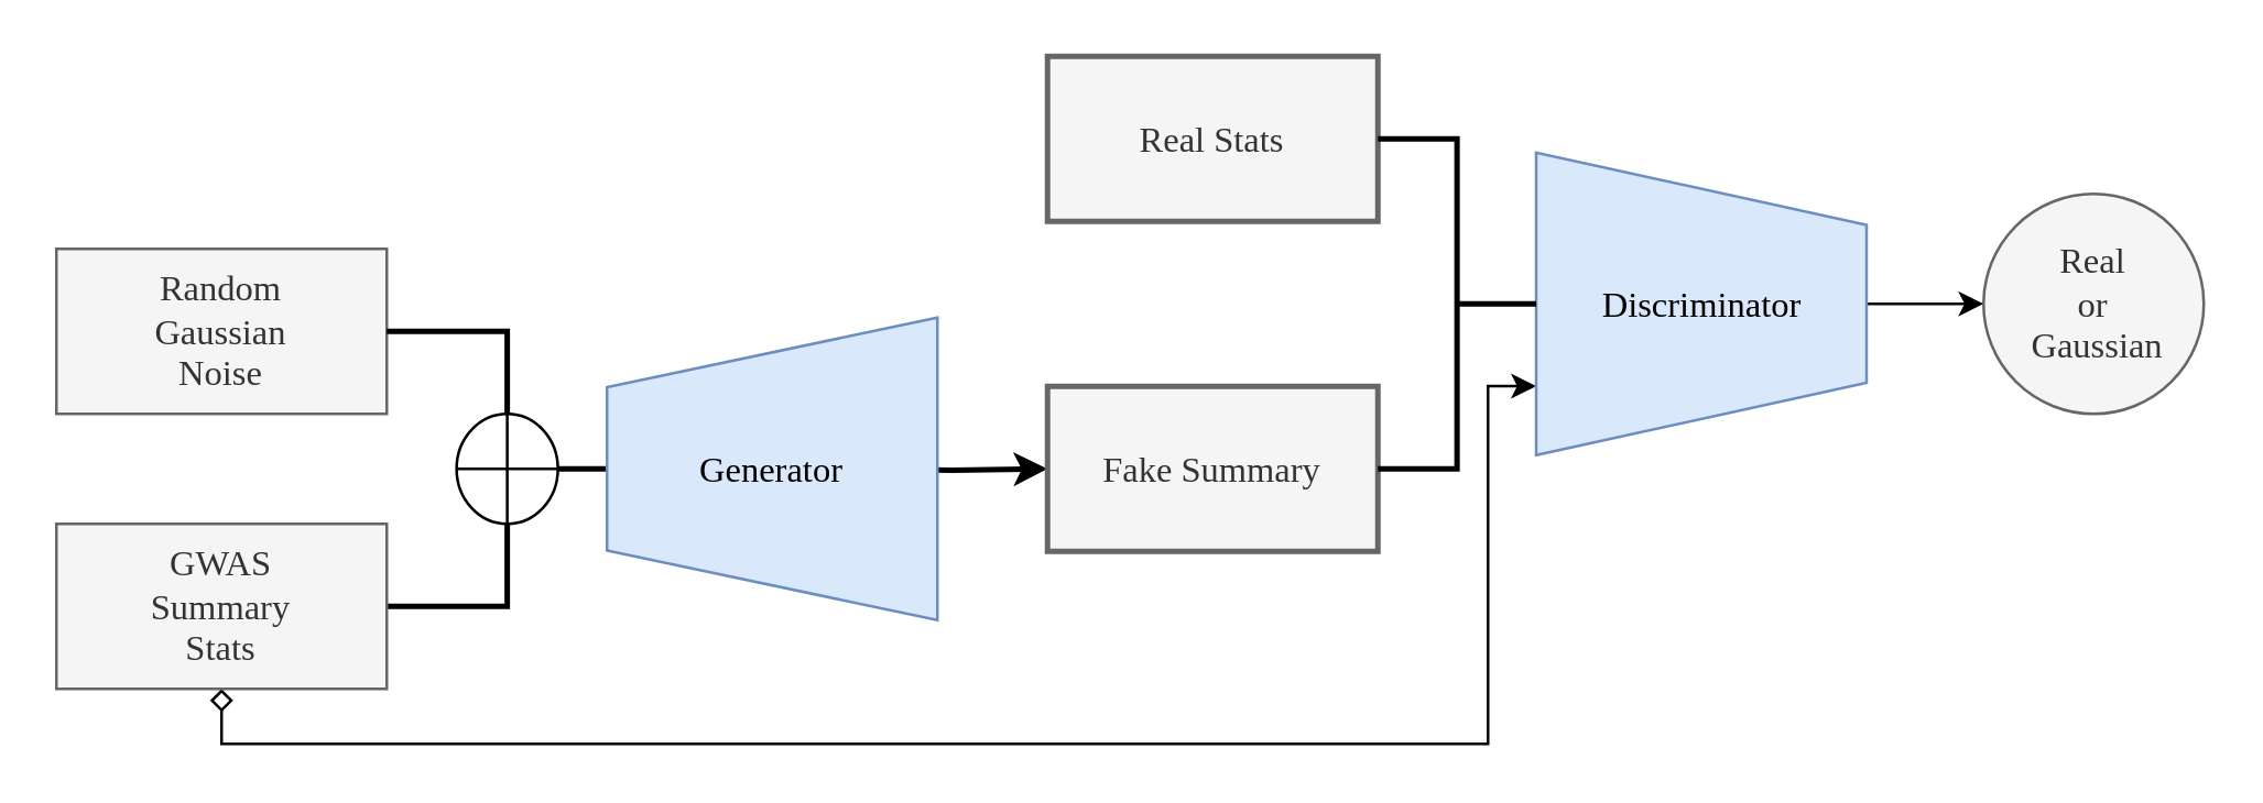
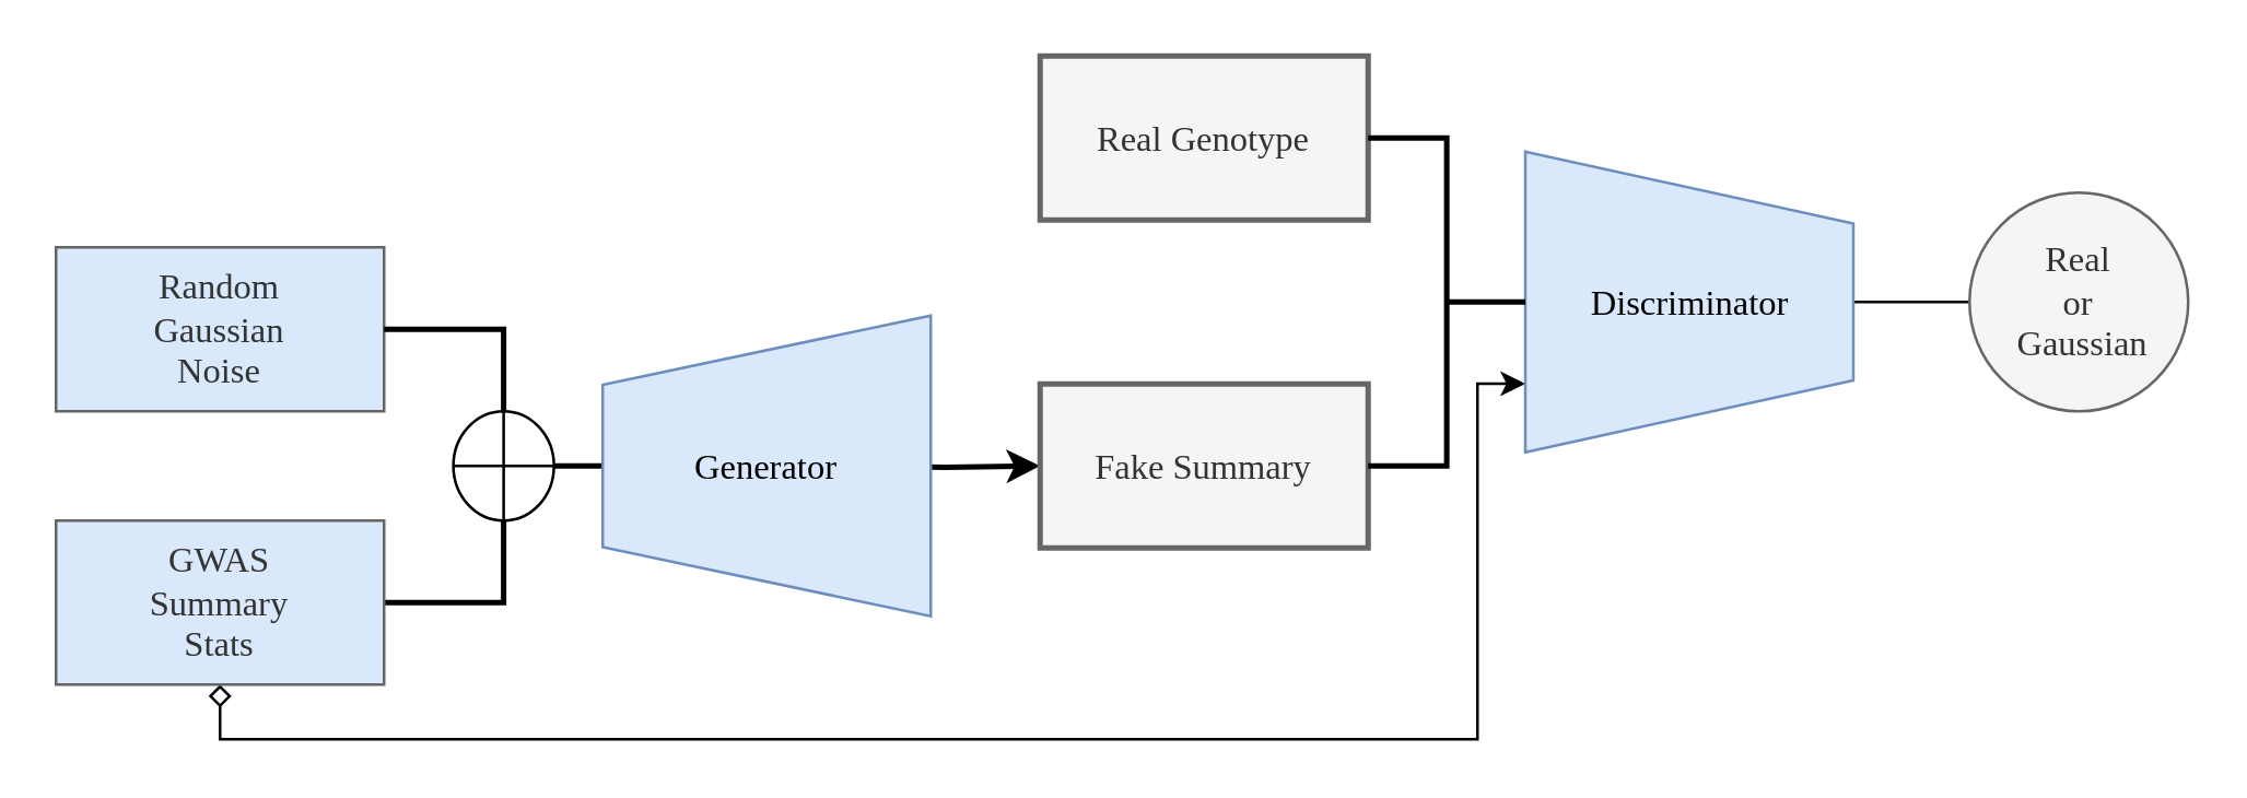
  <mxCell id="0" />
  <mxCell id="1" parent="0" />
  <mxCell id="2" style="edgeStyle=orthogonalEdgeStyle;rounded=0;orthogonalLoop=1;jettySize=auto;html=1;exitX=0.228;exitY=1;exitDx=0;exitDy=0;exitPerimeter=0;endArrow=diamond;endFill=0;entryX=0.5;entryY=1;entryDx=0;entryDy=0;startArrow=classic;startFill=1;" edge="1" parent="1" source="10" target="6"><mxGeometry relative="1" as="geometry"><mxPoint x="540" y="250" as="targetPoint" /><Array as="points"><mxPoint x="540" y="140" /><mxPoint x="540" y="270" /><mxPoint x="80" y="270" /></Array></mxGeometry></mxCell>
- <mxCell id="3" value="&lt;div style=&quot;font-size: 13px;&quot;&gt;&lt;font style=&quot;font-size: 13px;&quot;&gt;Random&lt;br style=&quot;font-size: 13px;&quot;&gt;&lt;/font&gt;&lt;/div&gt;&lt;div style=&quot;font-size: 13px;&quot;&gt;&lt;font style=&quot;font-size: 13px;&quot;&gt;Gaussian&lt;/font&gt;&lt;/div&gt;&lt;div style=&quot;font-size: 13px;&quot;&gt;&lt;font style=&quot;font-size: 13px;&quot;&gt;Noise&lt;br style=&quot;font-size: 13px;&quot;&gt;&lt;/font&gt;&lt;/div&gt;" style="rounded=0;html=1;rotation=0;whiteSpace=wrap;direction=east;fillColor=#f5f5f5;fontColor=#333333;strokeColor=#666666;fontSize=13;fontFamily=Verdana;" vertex="1" parent="1"><mxGeometry x="20" y="90" width="120" height="60" as="geometry" /></mxCell>
+ <mxCell id="3" value="&lt;div style=&quot;font-size: 13px;&quot;&gt;&lt;font style=&quot;font-size: 13px;&quot;&gt;Random&lt;br style=&quot;font-size: 13px;&quot;&gt;&lt;/font&gt;&lt;/div&gt;&lt;div style=&quot;font-size: 13px;&quot;&gt;&lt;font style=&quot;font-size: 13px;&quot;&gt;Gaussian&lt;/font&gt;&lt;/div&gt;&lt;div style=&quot;font-size: 13px;&quot;&gt;&lt;font style=&quot;font-size: 13px;&quot;&gt;Noise&lt;br style=&quot;font-size: 13px;&quot;&gt;&lt;/font&gt;&lt;/div&gt;" style="rounded=0;html=1;rotation=0;whiteSpace=wrap;direction=east;fillColor=#dae8fc;fontColor=#333333;strokeColor=#666666;fontSize=13;fontFamily=Verdana;" vertex="1" parent="1"><mxGeometry x="20" y="90" width="120" height="60" as="geometry" /></mxCell>
  <mxCell id="4" value="" style="edgeStyle=orthogonalEdgeStyle;rounded=0;orthogonalLoop=1;jettySize=auto;html=1;entryX=0;entryY=0.5;entryDx=0;entryDy=0;strokeWidth=2;fontSize=13;fontFamily=Verdana;" edge="1" parent="1" target="8"><mxGeometry relative="1" as="geometry"><mxPoint x="310" y="170" as="sourcePoint" /><mxPoint x="385" y="170" as="targetPoint" /></mxGeometry></mxCell>
  <mxCell id="5" value="" style="strokeWidth=2;html=1;shape=mxgraph.flowchart.annotation_2;align=left;labelPosition=right;pointerEvents=1;rotation=-180;fontSize=13;fontFamily=Verdana;" vertex="1" parent="1"><mxGeometry x="140" y="120" width="87.5" height="100" as="geometry" /></mxCell>
- <mxCell id="6" value="&lt;div&gt;&lt;font style=&quot;font-size: 13px;&quot;&gt;GWAS&lt;/font&gt;&lt;/div&gt;&lt;div&gt;&lt;font style=&quot;font-size: 13px;&quot;&gt;Summary&lt;/font&gt;&lt;/div&gt;&lt;div&gt;&lt;font style=&quot;font-size: 13px;&quot;&gt;Stats&lt;/font&gt;&lt;/div&gt;" style="rounded=0;whiteSpace=wrap;html=1;rotation=0;verticalAlign=middle;fillColor=#f5f5f5;fontColor=#333333;strokeColor=#666666;fontSize=13;fontFamily=Verdana;" vertex="1" parent="1"><mxGeometry x="20" y="190" width="120" height="60" as="geometry" /></mxCell>
- <mxCell id="7" value="&lt;font style=&quot;font-size: 13px;&quot;&gt;Real Stats&lt;br&gt;&lt;/font&gt;" style="rounded=0;whiteSpace=wrap;html=1;arcSize=8;strokeWidth=2;fillColor=#f5f5f5;fontColor=#333333;strokeColor=#666666;fontSize=13;fontFamily=Verdana;" vertex="1" parent="1"><mxGeometry x="380" y="20" width="120" height="60" as="geometry" /></mxCell>
+ <mxCell id="6" value="&lt;div&gt;&lt;font style=&quot;font-size: 13px;&quot;&gt;GWAS&lt;/font&gt;&lt;/div&gt;&lt;div&gt;&lt;font style=&quot;font-size: 13px;&quot;&gt;Summary&lt;/font&gt;&lt;/div&gt;&lt;div&gt;&lt;font style=&quot;font-size: 13px;&quot;&gt;Stats&lt;/font&gt;&lt;/div&gt;" style="rounded=0;whiteSpace=wrap;html=1;rotation=0;verticalAlign=middle;fillColor=#dae8fc;fontColor=#333333;strokeColor=#666666;fontSize=13;fontFamily=Verdana;" vertex="1" parent="1"><mxGeometry x="20" y="190" width="120" height="60" as="geometry" /></mxCell>
+ <mxCell id="7" value="&lt;font style=&quot;font-size: 13px;&quot;&gt;Real Genotype&lt;br&gt;&lt;/font&gt;" style="rounded=0;whiteSpace=wrap;html=1;arcSize=8;strokeWidth=2;fillColor=#f5f5f5;fontColor=#333333;strokeColor=#666666;fontSize=13;fontFamily=Verdana;" vertex="1" parent="1"><mxGeometry x="380" y="20" width="120" height="60" as="geometry" /></mxCell>
  <mxCell id="8" value="Fake Summary" style="rounded=0;whiteSpace=wrap;html=1;arcSize=8;strokeWidth=2;fillColor=#f5f5f5;fontColor=#333333;strokeColor=#666666;fontSize=13;fontFamily=Verdana;" vertex="1" parent="1"><mxGeometry x="380" y="140" width="120" height="60" as="geometry" /></mxCell>
- <mxCell id="9" value="" style="edgeStyle=orthogonalEdgeStyle;rounded=0;orthogonalLoop=1;jettySize=auto;html=1;fontSize=13;fontFamily=Verdana;" edge="1" parent="1" source="10" target="13"><mxGeometry relative="1" as="geometry" /></mxCell>
+ <mxCell id="9" value="" style="edgeStyle=orthogonalEdgeStyle;rounded=0;orthogonalLoop=1;jettySize=auto;html=1;fontSize=13;fontFamily=Verdana;endArrow=none;" edge="1" parent="1" source="10" target="13"><mxGeometry relative="1" as="geometry" /></mxCell>
  <mxCell id="10" value="&lt;div style=&quot;font-size: 13px;&quot;&gt;&lt;font style=&quot;font-size: 13px;&quot;&gt;Discriminator&lt;/font&gt;&lt;/div&gt;" style="verticalLabelPosition=middle;verticalAlign=middle;html=1;shape=trapezoid;perimeter=trapezoidPerimeter;whiteSpace=wrap;size=0.239;arcSize=10;flipV=1;labelPosition=center;align=center;rotation=0;rounded=0;flipH=0;direction=south;fillColor=#dae8fc;strokeColor=#6c8ebf;fontSize=13;fontFamily=Verdana;" vertex="1" parent="1"><mxGeometry x="557.5" y="55" width="120" height="110" as="geometry" /></mxCell>
  <mxCell id="11" value="" style="strokeWidth=2;html=1;shape=mxgraph.flowchart.annotation_2;align=left;labelPosition=right;pointerEvents=1;rotation=-180;fontSize=13;fontFamily=Verdana;" vertex="1" parent="1"><mxGeometry x="500" y="50" width="57.5" height="120" as="geometry" /></mxCell>
  <mxCell id="12" value="&lt;div style=&quot;font-size: 13px;&quot;&gt;&lt;font style=&quot;font-size: 13px;&quot;&gt;Generator&lt;/font&gt;&lt;/div&gt;" style="verticalLabelPosition=middle;verticalAlign=middle;html=1;shape=trapezoid;perimeter=trapezoidPerimeter;whiteSpace=wrap;size=0.23;arcSize=10;flipV=1;labelPosition=center;align=center;rotation=0;rounded=0;flipH=0;direction=north;fillColor=#dae8fc;strokeColor=#6c8ebf;fontSize=13;fontFamily=Verdana;" vertex="1" parent="1"><mxGeometry x="220" y="115" width="120" height="110" as="geometry" /></mxCell>
  <mxCell id="13" value="&lt;div&gt;Real &lt;br&gt;&lt;/div&gt;&lt;div&gt;or&lt;br&gt;&lt;/div&gt;&lt;div&gt;&amp;nbsp;Gaussian&lt;/div&gt;" style="ellipse;whiteSpace=wrap;html=1;fillColor=#f5f5f5;strokeColor=#666666;arcSize=10;rounded=0;fontSize=13;fontFamily=Verdana;fontColor=#333333;" vertex="1" parent="1"><mxGeometry x="720" y="70" width="80" height="80" as="geometry" /></mxCell>
  <mxCell id="14" value="" style="shape=orEllipse;perimeter=ellipsePerimeter;whiteSpace=wrap;html=1;backgroundOutline=1;" vertex="1" parent="1"><mxGeometry x="165.35" y="150" width="36.8" height="40" as="geometry" /></mxCell>
